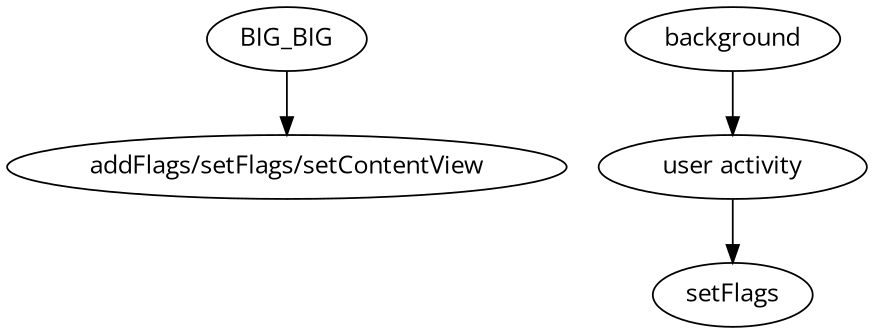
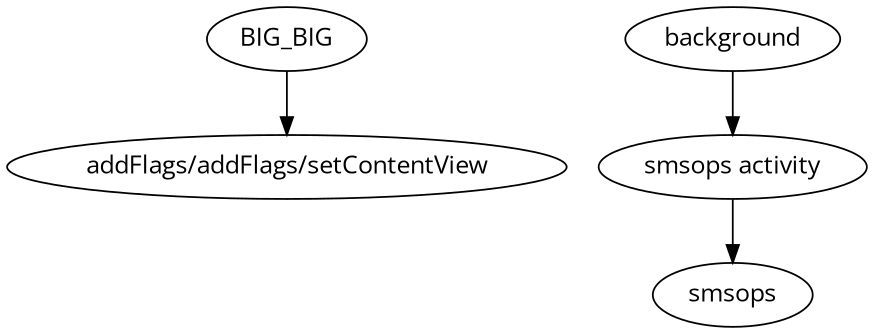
  strict digraph {
    fontname="Open Sans"
    "graph"="{}"
    node [domain=library fontname="Open Sans" type=entrypoint]
    edge [fontname="Open Sans" type=DEP]
-   "addFlags/setFlags/setContentView" [type=merged]
+   "addFlags/setFlags/setContentView" [type=merged label="addFlags/addFlags/setContentView"]
    n2 [label=BIG_BIG type=CONST_INT]
    background
-   "user activity"
-   smsops [type=SENSITIVE_METHOD label=setFlags]
+   "user activity" [label="smsops activity"]
+   smsops [type=SENSITIVE_METHOD]
    n2 -> "addFlags/setFlags/setContentView" [deps=DATAFLOW]
    background -> "user activity" [deps=DOMINATE]
    "user activity" -> smsops [deps="FROM_SENSITIVE_PARENT_TO_SENSITIVE_API-CALL"]
  }
